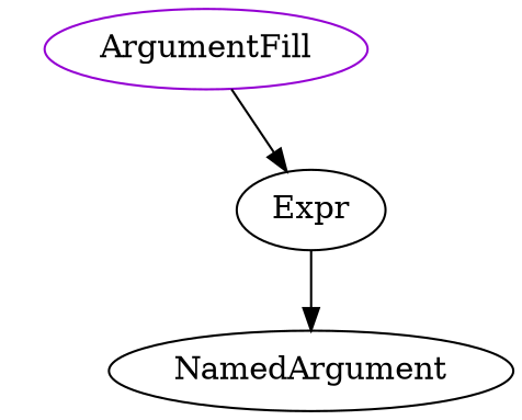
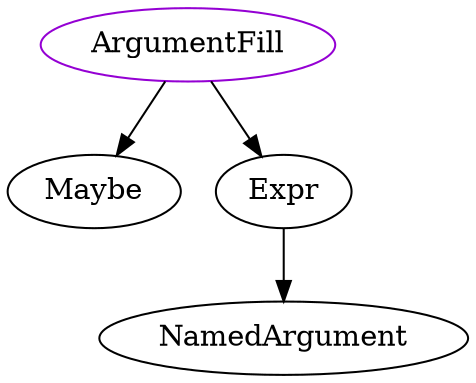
  digraph {
    n1 [color=darkviolet label=ArgumentFill shape=oval]
+   Maybe
    Expr
    NamedArgument
+   n1 -> Maybe
    n1 -> Expr
    Expr -> NamedArgument
  }
